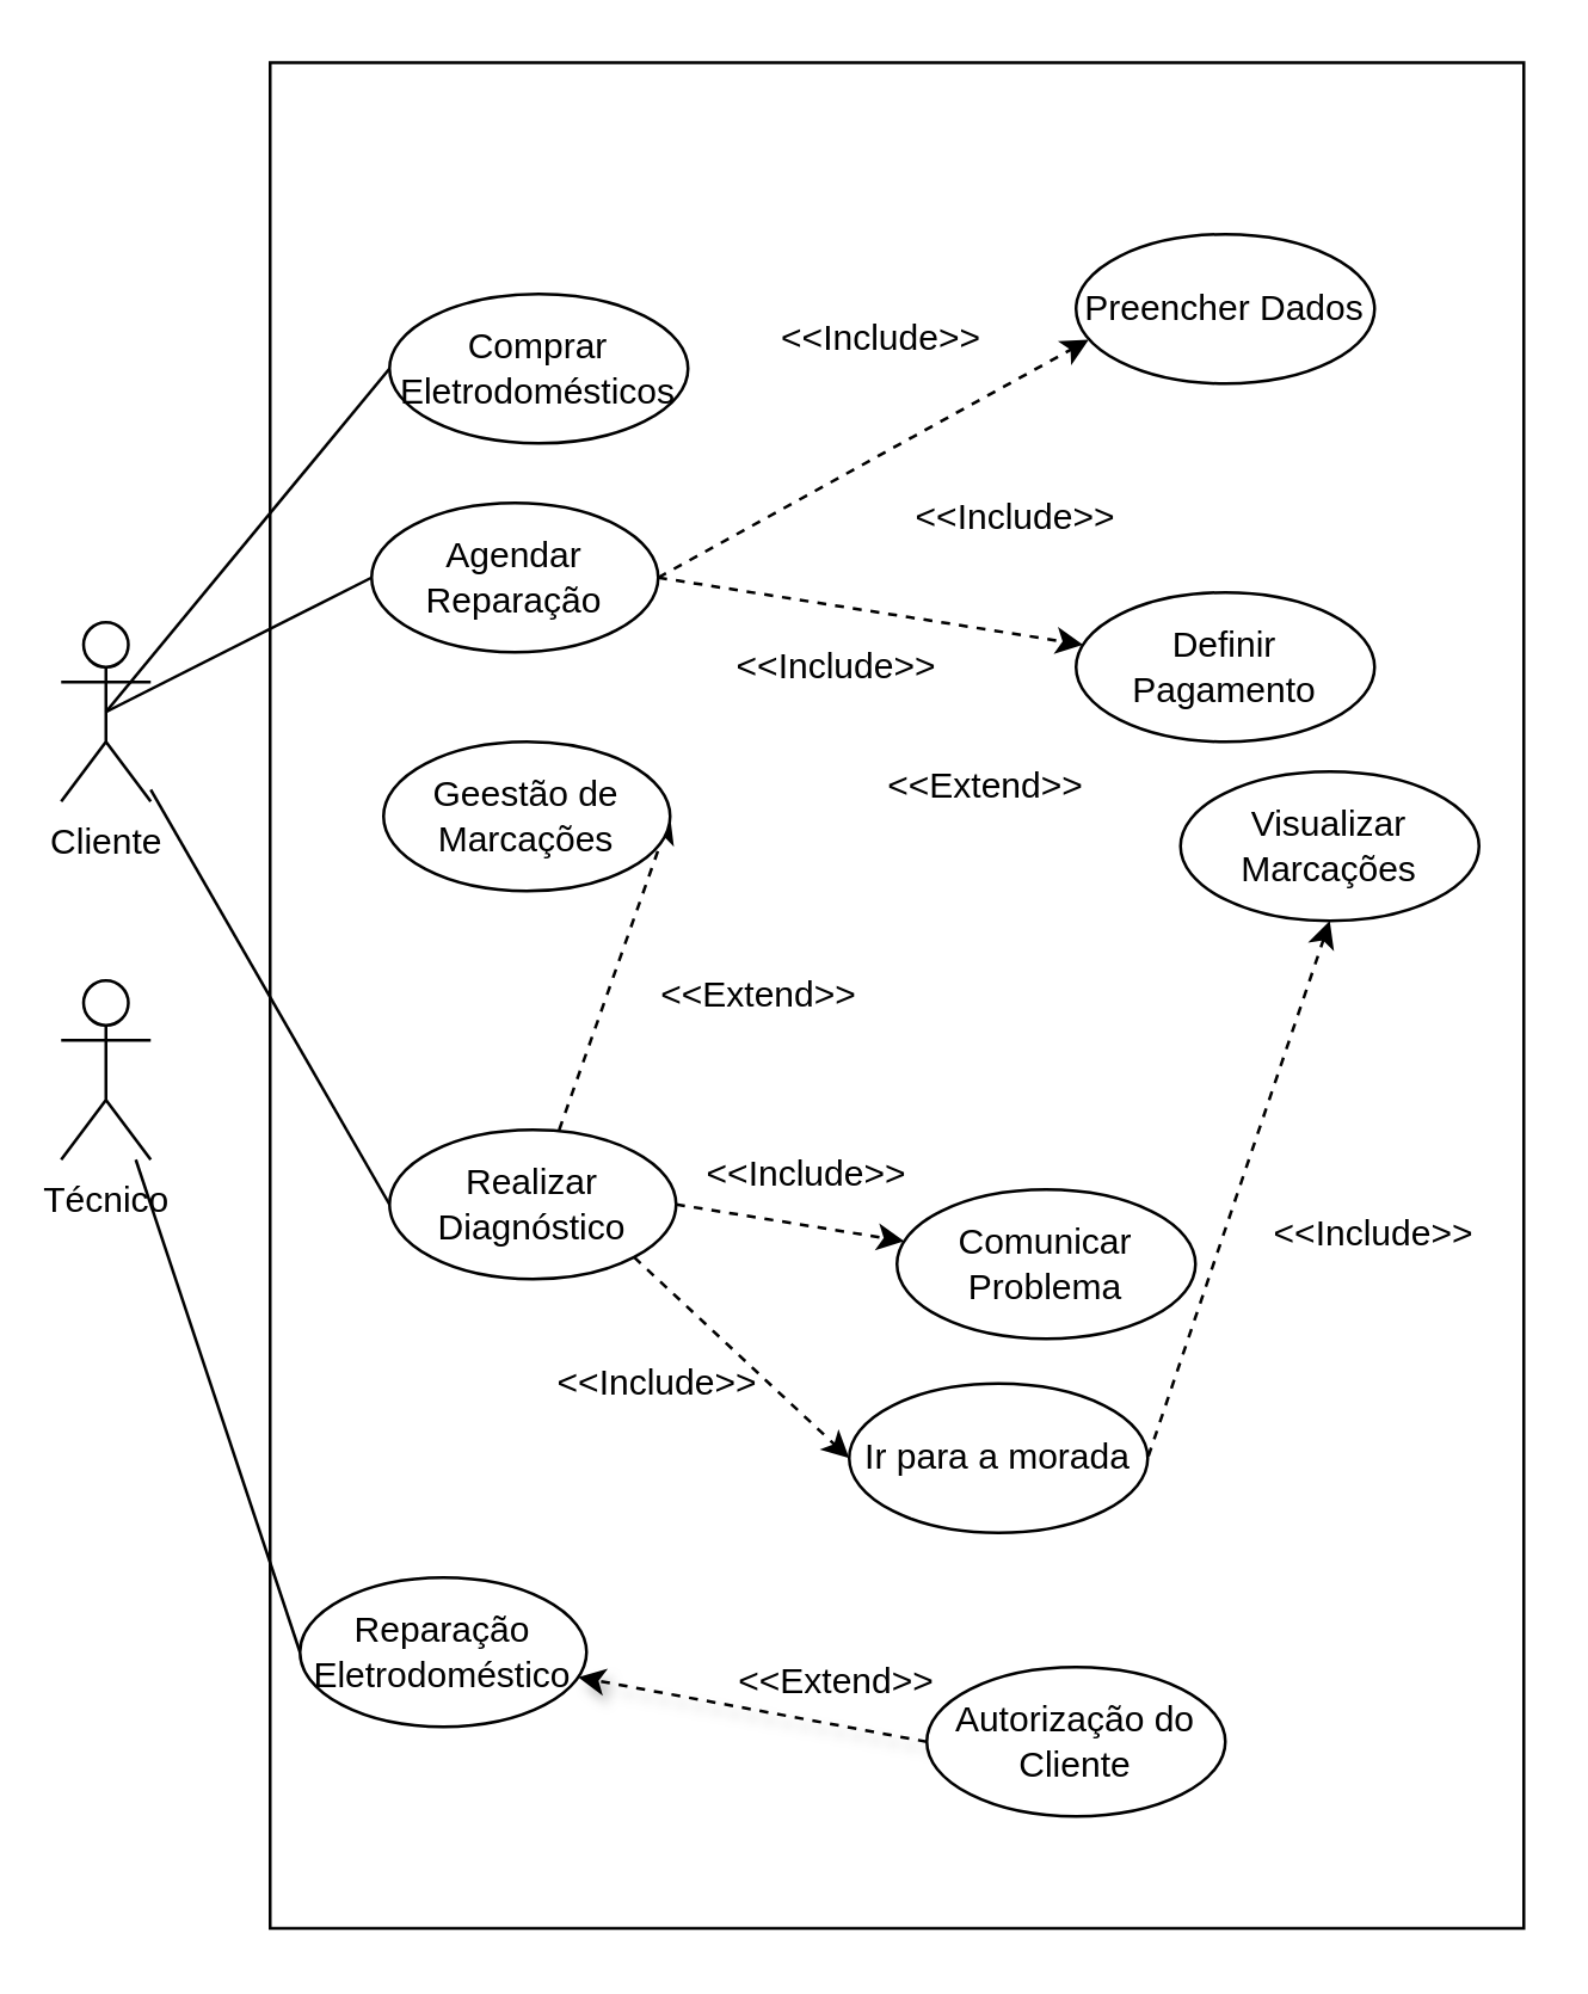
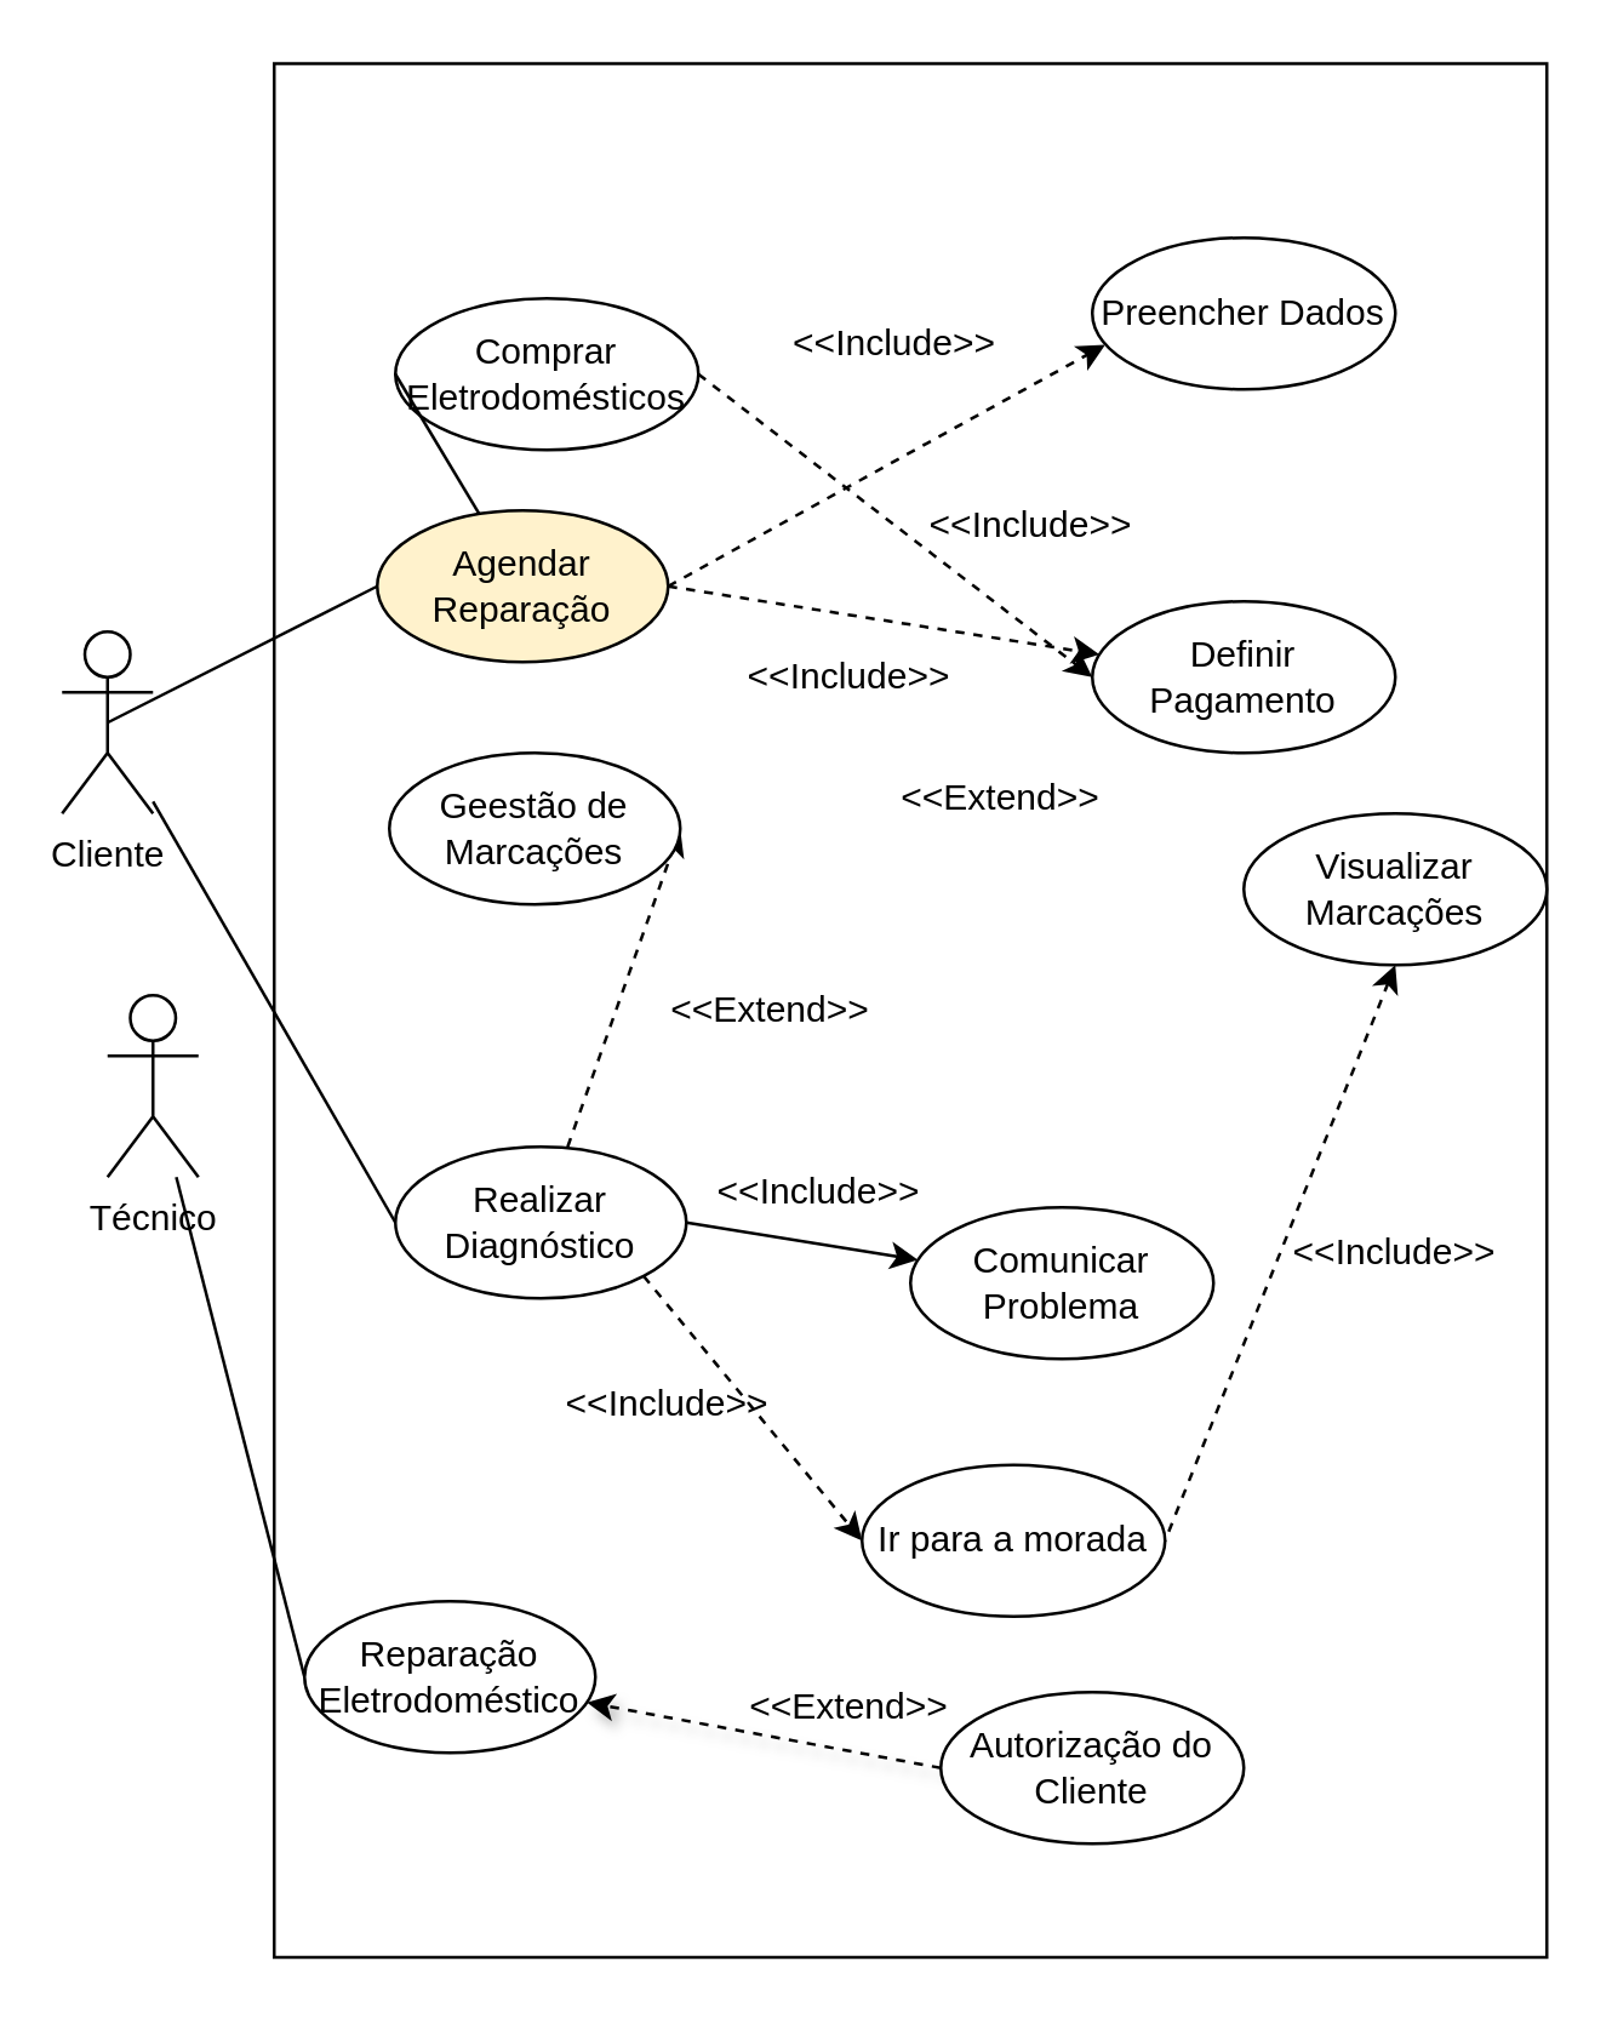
  <mxCell id="0" />
  <mxCell id="1" parent="0" />
  <mxCell id="2" value="Cliente" style="shape=umlActor;verticalLabelPosition=bottom;verticalAlign=top;html=1;outlineConnect=0;" vertex="1" parent="1"><mxGeometry x="20" y="208" width="30" height="60" as="geometry" /></mxCell>
- <mxCell id="3" value="Técnico" style="shape=umlActor;verticalLabelPosition=bottom;verticalAlign=top;html=1;outlineConnect=0;" vertex="1" parent="1"><mxGeometry x="20" y="328" width="30" height="60" as="geometry" /></mxCell>
+ <mxCell id="3" value="Técnico" style="shape=umlActor;verticalLabelPosition=bottom;verticalAlign=top;html=1;outlineConnect=0;" vertex="1" parent="1"><mxGeometry x="35" y="328" width="30" height="60" as="geometry" /></mxCell>
  <mxCell id="4" value="" style="rounded=0;whiteSpace=wrap;html=1;" vertex="1" parent="1"><mxGeometry x="90" y="20.5" width="420" height="625" as="geometry" /></mxCell>
+ <mxCell id="5" style="rounded=0;orthogonalLoop=1;jettySize=auto;html=1;exitX=1;exitY=0.5;exitDx=0;exitDy=0;entryX=0;entryY=0.5;entryDx=0;entryDy=0;endArrow=classic;endFill=1;dashed=1;" edge="1" parent="1" source="6" target="11"><mxGeometry relative="1" as="geometry" /></mxCell>
  <mxCell id="6" value="&lt;font style=&quot;font-size: 12px;&quot;&gt;Comprar Eletrodomésticos&lt;/font&gt;" style="ellipse;whiteSpace=wrap;html=1;" vertex="1" parent="1"><mxGeometry x="130" y="98" width="100" height="50" as="geometry" /></mxCell>
- <mxCell id="7" style="rounded=0;orthogonalLoop=1;jettySize=auto;html=1;exitX=0;exitY=0.5;exitDx=0;exitDy=0;entryX=0.5;entryY=0.5;entryDx=0;entryDy=0;entryPerimeter=0;startArrow=none;startFill=0;endArrow=none;endFill=0;" edge="1" parent="1" source="6" target="2"><mxGeometry relative="1" as="geometry" /></mxCell>
+ <mxCell id="7" style="rounded=0;orthogonalLoop=1;jettySize=auto;html=1;exitX=0;exitY=0.5;exitDx=0;exitDy=0;startArrow=none;startFill=0;endArrow=none;endFill=0;" edge="1" parent="1" source="6" target="9"><mxGeometry relative="1" as="geometry" /></mxCell>
  <mxCell id="8" style="rounded=0;orthogonalLoop=1;jettySize=auto;html=1;exitX=1;exitY=0.5;exitDx=0;exitDy=0;endArrow=classic;endFill=1;dashed=1;" edge="1" parent="1" source="9" target="11"><mxGeometry relative="1" as="geometry" /></mxCell>
- <mxCell id="9" value="Agendar Reparação" style="ellipse;whiteSpace=wrap;html=1;" vertex="1" parent="1"><mxGeometry x="124" y="168" width="96" height="50" as="geometry" /></mxCell>
+ <mxCell id="9" value="Agendar Reparação" style="ellipse;whiteSpace=wrap;html=1;fillColor=#fff2cc;" vertex="1" parent="1"><mxGeometry x="124" y="168" width="96" height="50" as="geometry" /></mxCell>
  <mxCell id="10" style="rounded=0;orthogonalLoop=1;jettySize=auto;html=1;exitX=0;exitY=0.5;exitDx=0;exitDy=0;entryX=0.5;entryY=0.5;entryDx=0;entryDy=0;entryPerimeter=0;endArrow=none;endFill=0;" edge="1" parent="1" source="9" target="2"><mxGeometry relative="1" as="geometry" /></mxCell>
  <mxCell id="11" value="Definir Pagamento" style="ellipse;whiteSpace=wrap;html=1;" vertex="1" parent="1"><mxGeometry x="360" y="198" width="100" height="50" as="geometry" /></mxCell>
  <mxCell id="12" value="&amp;lt;&amp;lt;Include&amp;gt;&amp;gt;" style="text;html=1;align=center;verticalAlign=middle;whiteSpace=wrap;rounded=0;rotation=0;" vertex="1" parent="1"><mxGeometry x="265" y="98" width="60" height="30" as="geometry" /></mxCell>
  <mxCell id="13" value="&amp;lt;&amp;lt;Include&amp;gt;&amp;gt;" style="text;html=1;align=center;verticalAlign=middle;whiteSpace=wrap;rounded=0;" vertex="1" parent="1"><mxGeometry x="250" y="208" width="60" height="30" as="geometry" /></mxCell>
  <mxCell id="14" value="Preencher Dados" style="ellipse;whiteSpace=wrap;html=1;" vertex="1" parent="1"><mxGeometry x="360" y="78" width="100" height="50" as="geometry" /></mxCell>
  <mxCell id="15" style="rounded=0;orthogonalLoop=1;jettySize=auto;html=1;exitX=1;exitY=0.5;exitDx=0;exitDy=0;entryX=0.042;entryY=0.707;entryDx=0;entryDy=0;entryPerimeter=0;dashed=1;endArrow=classic;endFill=1;" edge="1" parent="1" source="9" target="14"><mxGeometry relative="1" as="geometry" /></mxCell>
  <mxCell id="16" value="&amp;lt;&amp;lt;Include&amp;gt;&amp;gt;" style="text;html=1;align=center;verticalAlign=middle;whiteSpace=wrap;rounded=0;rotation=0;" vertex="1" parent="1"><mxGeometry x="310" y="158" width="60" height="30" as="geometry" /></mxCell>
  <mxCell id="17" style="rounded=0;orthogonalLoop=1;jettySize=auto;html=1;exitX=1;exitY=0.5;exitDx=0;exitDy=0;dashed=1;endArrow=none;endFill=0;startArrow=classic;startFill=1;" edge="1" parent="1" source="18" target="25"><mxGeometry relative="1" as="geometry" /></mxCell>
  <mxCell id="18" value="Geestão de Marcações" style="ellipse;whiteSpace=wrap;html=1;" vertex="1" parent="1"><mxGeometry x="128" y="248" width="96" height="50" as="geometry" /></mxCell>
  <mxCell id="19" style="rounded=0;orthogonalLoop=1;jettySize=auto;html=1;exitX=0.5;exitY=1;exitDx=0;exitDy=0;entryX=1;entryY=0.5;entryDx=0;entryDy=0;dashed=1;startArrow=classic;startFill=1;endArrow=none;endFill=0;" edge="1" parent="1" source="20" target="29"><mxGeometry relative="1" as="geometry" /></mxCell>
- <mxCell id="20" value="Visualizar Marcações" style="ellipse;whiteSpace=wrap;html=1;" vertex="1" parent="1"><mxGeometry x="395" y="258" width="100" height="50" as="geometry" /></mxCell>
+ <mxCell id="20" value="Visualizar Marcações" style="ellipse;whiteSpace=wrap;html=1;" vertex="1" parent="1"><mxGeometry x="410" y="268" width="100" height="50" as="geometry" /></mxCell>
  <mxCell id="21" value="&amp;lt;&amp;lt;Extend&amp;gt;&amp;gt;" style="text;html=1;align=center;verticalAlign=middle;whiteSpace=wrap;rounded=0;" vertex="1" parent="1"><mxGeometry x="300" y="248" width="60" height="30" as="geometry" /></mxCell>
  <mxCell id="22" value="&amp;lt;&amp;lt;Extend&amp;gt;&amp;gt;" style="text;html=1;align=center;verticalAlign=middle;whiteSpace=wrap;rounded=0;" vertex="1" parent="1"><mxGeometry x="224" y="318" width="60" height="30" as="geometry" /></mxCell>
- <mxCell id="23" style="rounded=0;orthogonalLoop=1;jettySize=auto;html=1;exitX=1;exitY=0.5;exitDx=0;exitDy=0;dashed=1;" edge="1" parent="1" source="25" target="27"><mxGeometry relative="1" as="geometry" /></mxCell>
+ <mxCell id="23" style="rounded=0;orthogonalLoop=1;jettySize=auto;html=1;exitX=1;exitY=0.5;exitDx=0;exitDy=0;dashed=0;" edge="1" parent="1" source="25" target="27"><mxGeometry relative="1" as="geometry" /></mxCell>
  <mxCell id="24" style="rounded=0;orthogonalLoop=1;jettySize=auto;html=1;exitX=1;exitY=1;exitDx=0;exitDy=0;entryX=0;entryY=0.5;entryDx=0;entryDy=0;dashed=1;" edge="1" parent="1" source="25" target="29"><mxGeometry relative="1" as="geometry" /></mxCell>
  <mxCell id="25" value="Realizar Diagnóstico" style="ellipse;whiteSpace=wrap;html=1;" vertex="1" parent="1"><mxGeometry x="130" y="378" width="96" height="50" as="geometry" /></mxCell>
  <mxCell id="26" style="rounded=0;orthogonalLoop=1;jettySize=auto;html=1;exitX=0;exitY=0.5;exitDx=0;exitDy=0;endArrow=none;endFill=0;" edge="1" parent="1" source="25" target="2"><mxGeometry relative="1" as="geometry" /></mxCell>
  <mxCell id="27" value="Comunicar Problema" style="ellipse;whiteSpace=wrap;html=1;" vertex="1" parent="1"><mxGeometry x="300" y="398" width="100" height="50" as="geometry" /></mxCell>
  <mxCell id="28" value="&amp;lt;&amp;lt;Include&amp;gt;&amp;gt;" style="text;html=1;align=center;verticalAlign=middle;whiteSpace=wrap;rounded=0;" vertex="1" parent="1"><mxGeometry x="240" y="378" width="60" height="30" as="geometry" /></mxCell>
- <mxCell id="29" value="Ir para a morada" style="ellipse;whiteSpace=wrap;html=1;" vertex="1" parent="1"><mxGeometry x="284" y="463" width="100" height="50" as="geometry" /></mxCell>
+ <mxCell id="29" value="Ir para a morada" style="ellipse;whiteSpace=wrap;html=1;" vertex="1" parent="1"><mxGeometry x="284" y="483" width="100" height="50" as="geometry" /></mxCell>
  <mxCell id="30" value="&amp;lt;&amp;lt;Include&amp;gt;&amp;gt;" style="text;html=1;align=center;verticalAlign=middle;whiteSpace=wrap;rounded=0;" vertex="1" parent="1"><mxGeometry x="190" y="448" width="60" height="30" as="geometry" /></mxCell>
  <mxCell id="31" value="&amp;lt;&amp;lt;Include&amp;gt;&amp;gt;" style="text;html=1;align=center;verticalAlign=middle;whiteSpace=wrap;rounded=0;" vertex="1" parent="1"><mxGeometry x="430" y="398" width="60" height="30" as="geometry" /></mxCell>
  <mxCell id="32" style="rounded=0;orthogonalLoop=1;jettySize=auto;html=1;exitX=0;exitY=0.5;exitDx=0;exitDy=0;endArrow=none;endFill=0;" edge="1" parent="1" source="33" target="3"><mxGeometry relative="1" as="geometry" /></mxCell>
  <mxCell id="33" value="Reparação Eletrodoméstico" style="ellipse;whiteSpace=wrap;html=1;" vertex="1" parent="1"><mxGeometry x="100" y="528" width="96" height="50" as="geometry" /></mxCell>
  <mxCell id="34" style="rounded=0;orthogonalLoop=1;jettySize=auto;html=1;exitX=0;exitY=0.5;exitDx=0;exitDy=0;shadow=1;dashed=1;" edge="1" parent="1" source="35" target="33"><mxGeometry relative="1" as="geometry" /></mxCell>
  <mxCell id="35" value="Autorização do Cliente" style="ellipse;whiteSpace=wrap;html=1;" vertex="1" parent="1"><mxGeometry x="310" y="558" width="100" height="50" as="geometry" /></mxCell>
  <mxCell id="36" value="&amp;lt;&amp;lt;Extend&amp;gt;&amp;gt;" style="text;html=1;align=center;verticalAlign=middle;whiteSpace=wrap;rounded=0;" vertex="1" parent="1"><mxGeometry x="250" y="548" width="60" height="30" as="geometry" /></mxCell>
